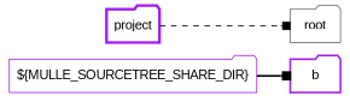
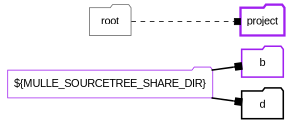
  digraph {
    fontname="Liberation Sans"
    rankdir=LR
    node [color=purple fontname="Liberation Sans" penwidth=1 shape=folder]
    edge [arrowhead=box fontname="Liberation Sans" style=bold]
    n1 [label="${MULLE_SOURCETREE_SHARE_DIR}"]
    n2 [label=b penwidth=2]
+   n3 [color=black label=d penwidth=2]
    n4 [label=project penwidth=3]
    n5 [color=gray40 label=root]
    n1 -> n2
-   n4 -> n5 [style=dashed]
+   n1 -> n3
+   n5 -> n4 [style=dashed]
  }
